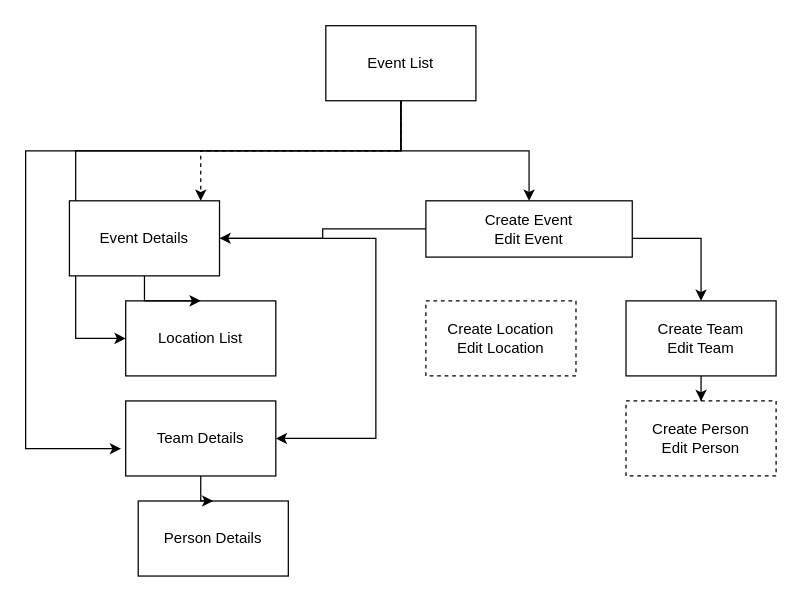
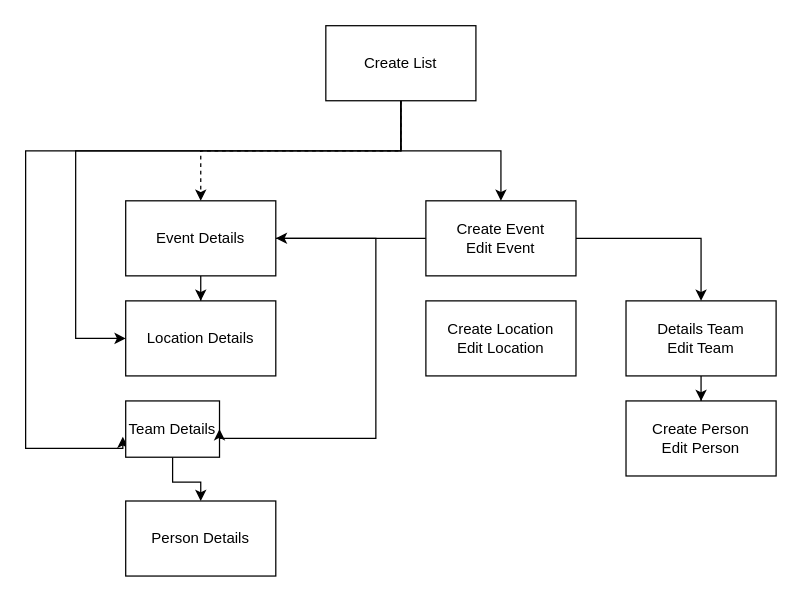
  <mxCell id="0" />
  <mxCell id="1" parent="0" />
  <mxCell id="2" style="edgeStyle=orthogonalEdgeStyle;rounded=0;orthogonalLoop=1;jettySize=auto;html=1;dashed=1;" edge="1" parent="1" source="6" target="20"><mxGeometry relative="1" as="geometry"><Array as="points"><mxPoint x="320" y="120" /><mxPoint x="160" y="120" /></Array></mxGeometry></mxCell>
  <mxCell id="3" style="edgeStyle=orthogonalEdgeStyle;rounded=0;orthogonalLoop=1;jettySize=auto;html=1;" edge="1" parent="1" source="6" target="13"><mxGeometry relative="1" as="geometry" /></mxCell>
  <mxCell id="4" style="edgeStyle=orthogonalEdgeStyle;rounded=0;orthogonalLoop=1;jettySize=auto;html=1;entryX=0;entryY=0.5;entryDx=0;entryDy=0;" edge="1" parent="1" source="6" target="17"><mxGeometry relative="1" as="geometry"><Array as="points"><mxPoint x="320" y="120" /><mxPoint x="60" y="120" /><mxPoint x="60" y="270" /></Array></mxGeometry></mxCell>
  <mxCell id="5" style="edgeStyle=orthogonalEdgeStyle;rounded=0;orthogonalLoop=1;jettySize=auto;html=1;entryX=-0.031;entryY=0.636;entryDx=0;entryDy=0;entryPerimeter=0;" edge="1" parent="1" source="6" target="16"><mxGeometry relative="1" as="geometry"><Array as="points"><mxPoint x="320" y="120" /><mxPoint x="20" y="120" /><mxPoint x="20" y="358" /></Array></mxGeometry></mxCell>
- <mxCell id="6" value="Event List" style="rounded=0;whiteSpace=wrap;html=1;" vertex="1" parent="1"><mxGeometry x="260" y="20" width="120" height="60" as="geometry" /></mxCell>
- <mxCell id="7" value="Create Person&lt;br&gt;Edit Person" style="rounded=0;whiteSpace=wrap;html=1;dashed=1;" vertex="1" parent="1"><mxGeometry x="500" y="320" width="120" height="60" as="geometry" /></mxCell>
+ <mxCell id="6" value="Create List" style="rounded=0;whiteSpace=wrap;html=1;" vertex="1" parent="1"><mxGeometry x="260" y="20" width="120" height="60" as="geometry" /></mxCell>
+ <mxCell id="7" value="Create Person&lt;br&gt;Edit Person" style="rounded=0;whiteSpace=wrap;html=1;" vertex="1" parent="1"><mxGeometry x="500" y="320" width="120" height="60" as="geometry" /></mxCell>
  <mxCell id="8" style="edgeStyle=orthogonalEdgeStyle;rounded=0;orthogonalLoop=1;jettySize=auto;html=1;" edge="1" parent="1" source="9" target="7"><mxGeometry relative="1" as="geometry" /></mxCell>
- <mxCell id="9" value="Create Team&lt;br&gt;Edit Team" style="rounded=0;whiteSpace=wrap;html=1;" vertex="1" parent="1"><mxGeometry x="500" y="240" width="120" height="60" as="geometry" /></mxCell>
- <mxCell id="10" value="Create Location&lt;br&gt;Edit Location" style="rounded=0;whiteSpace=wrap;html=1;dashed=1;" vertex="1" parent="1"><mxGeometry x="340" y="240" width="120" height="60" as="geometry" /></mxCell>
+ <mxCell id="9" value="Details Team&lt;br&gt;Edit Team" style="rounded=0;whiteSpace=wrap;html=1;" vertex="1" parent="1"><mxGeometry x="500" y="240" width="120" height="60" as="geometry" /></mxCell>
+ <mxCell id="10" value="Create Location&lt;br&gt;Edit Location" style="rounded=0;whiteSpace=wrap;html=1;" vertex="1" parent="1"><mxGeometry x="340" y="240" width="120" height="60" as="geometry" /></mxCell>
  <mxCell id="11" style="edgeStyle=orthogonalEdgeStyle;rounded=0;orthogonalLoop=1;jettySize=auto;html=1;" edge="1" parent="1" source="13" target="20"><mxGeometry relative="1" as="geometry" /></mxCell>
  <mxCell id="12" style="edgeStyle=orthogonalEdgeStyle;rounded=0;orthogonalLoop=1;jettySize=auto;html=1;entryX=0.5;entryY=0;entryDx=0;entryDy=0;" edge="1" parent="1" source="13" target="9"><mxGeometry relative="1" as="geometry"><Array as="points"><mxPoint x="560" y="190" /></Array></mxGeometry></mxCell>
- <mxCell id="13" value="Create Event&lt;br&gt;Edit Event" style="rounded=0;whiteSpace=wrap;html=1;" vertex="1" parent="1"><mxGeometry x="340" y="160" width="165" height="45" as="geometry" /></mxCell>
- <mxCell id="14" value="Person Details" style="rounded=0;whiteSpace=wrap;html=1;" vertex="1" parent="1"><mxGeometry x="110" y="400" width="120" height="60" as="geometry" /></mxCell>
+ <mxCell id="13" value="Create Event&lt;br&gt;Edit Event" style="rounded=0;whiteSpace=wrap;html=1;" vertex="1" parent="1"><mxGeometry x="340" y="160" width="120" height="60" as="geometry" /></mxCell>
+ <mxCell id="14" value="Person Details" style="rounded=0;whiteSpace=wrap;html=1;" vertex="1" parent="1"><mxGeometry x="100" y="400" width="120" height="60" as="geometry" /></mxCell>
  <mxCell id="15" style="edgeStyle=orthogonalEdgeStyle;rounded=0;orthogonalLoop=1;jettySize=auto;html=1;entryX=0.5;entryY=0;entryDx=0;entryDy=0;" edge="1" parent="1" source="16" target="14"><mxGeometry relative="1" as="geometry" /></mxCell>
- <mxCell id="16" value="Team Details" style="rounded=0;whiteSpace=wrap;html=1;" vertex="1" parent="1"><mxGeometry x="100" y="320" width="120" height="60" as="geometry" /></mxCell>
- <mxCell id="17" value="Location List" style="rounded=0;whiteSpace=wrap;html=1;" vertex="1" parent="1"><mxGeometry x="100" y="240" width="120" height="60" as="geometry" /></mxCell>
+ <mxCell id="16" value="Team Details" style="rounded=0;whiteSpace=wrap;html=1;" vertex="1" parent="1"><mxGeometry x="100" y="320" width="75" height="45" as="geometry" /></mxCell>
+ <mxCell id="17" value="Location Details" style="rounded=0;whiteSpace=wrap;html=1;" vertex="1" parent="1"><mxGeometry x="100" y="240" width="120" height="60" as="geometry" /></mxCell>
  <mxCell id="18" style="edgeStyle=orthogonalEdgeStyle;rounded=0;orthogonalLoop=1;jettySize=auto;html=1;entryX=1;entryY=0.5;entryDx=0;entryDy=0;" edge="1" parent="1" source="20" target="16"><mxGeometry relative="1" as="geometry"><Array as="points"><mxPoint x="300" y="190" /><mxPoint x="300" y="350" /></Array></mxGeometry></mxCell>
  <mxCell id="19" style="edgeStyle=orthogonalEdgeStyle;rounded=0;orthogonalLoop=1;jettySize=auto;html=1;" edge="1" parent="1" source="20" target="17"><mxGeometry relative="1" as="geometry" /></mxCell>
- <mxCell id="20" value="Event Details" style="rounded=0;whiteSpace=wrap;html=1;" vertex="1" parent="1"><mxGeometry x="55" y="160" width="120" height="60" as="geometry" /></mxCell>
+ <mxCell id="20" value="Event Details" style="rounded=0;whiteSpace=wrap;html=1;" vertex="1" parent="1"><mxGeometry x="100" y="160" width="120" height="60" as="geometry" /></mxCell>
